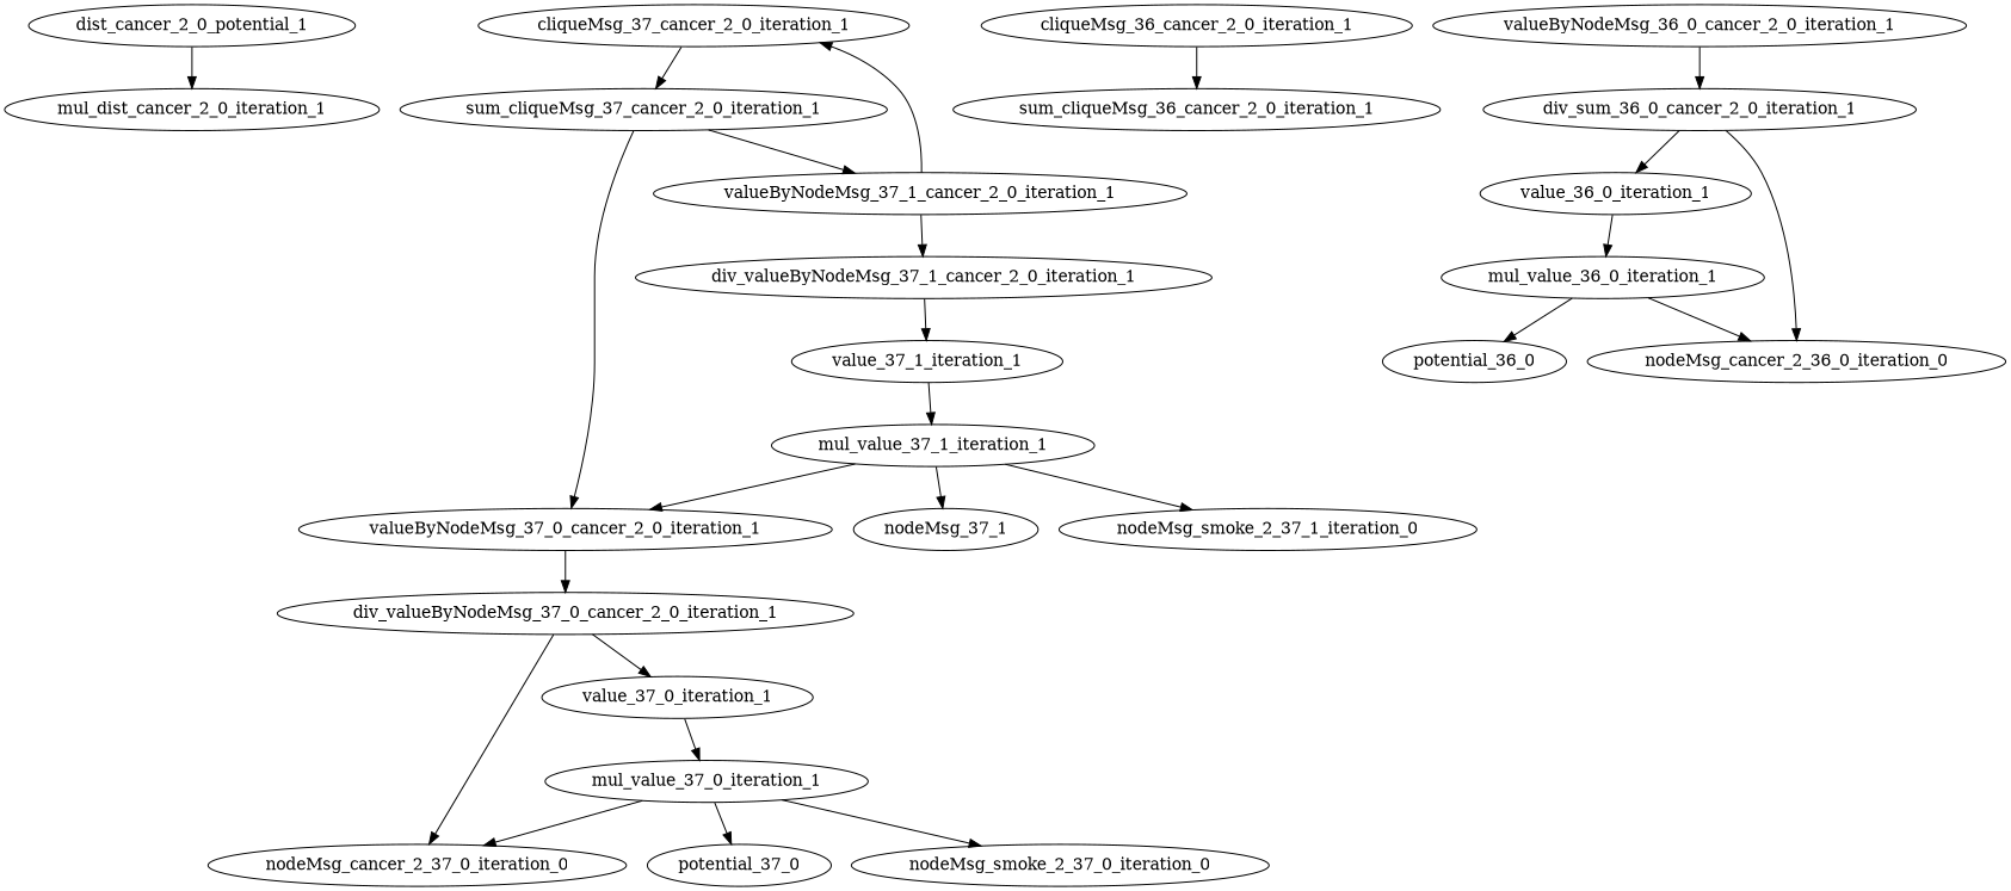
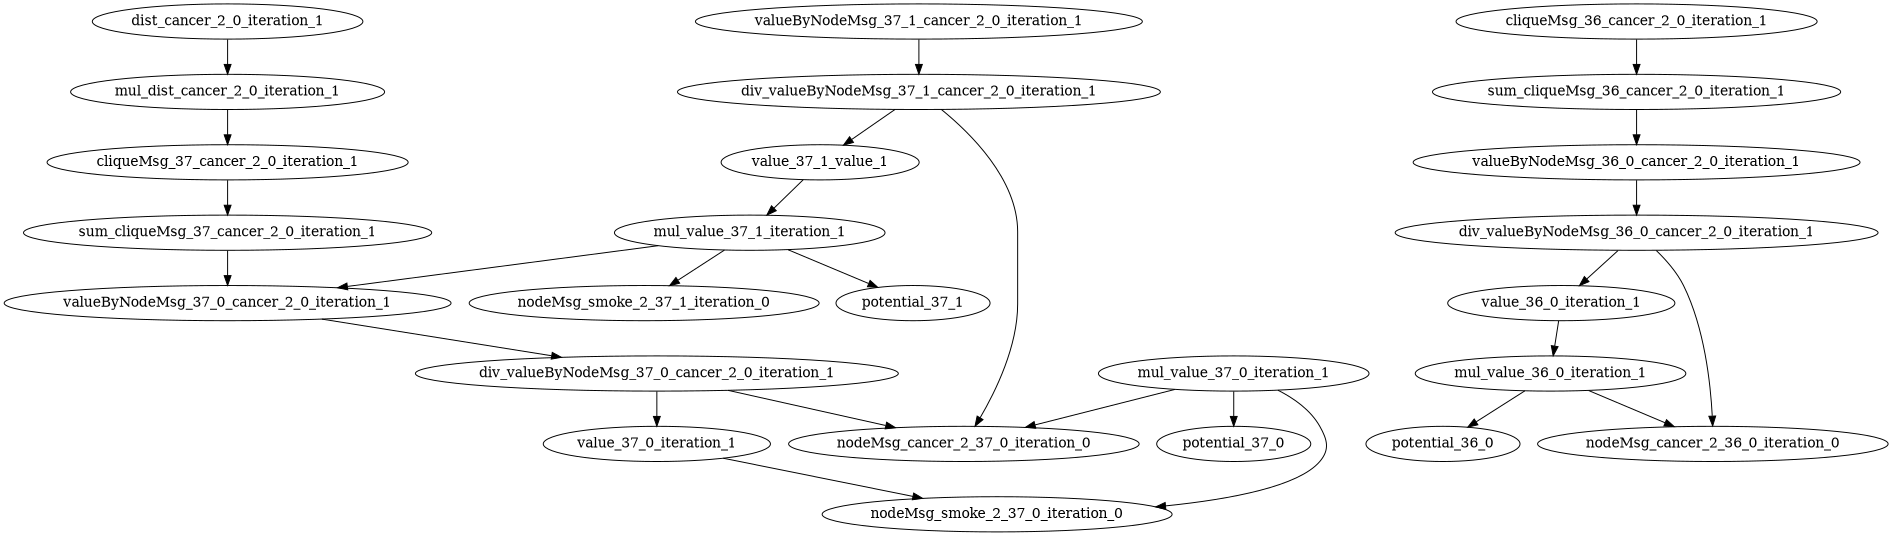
  digraph {
-   n1 [label=dist_cancer_2_0_potential_1]
+   n1 [label=dist_cancer_2_0_iteration_1]
    n2 [label=mul_dist_cancer_2_0_iteration_1]
    n3 [label=cliqueMsg_37_cancer_2_0_iteration_1]
    n4 [label=cliqueMsg_36_cancer_2_0_iteration_1]
    n5 [label=sum_cliqueMsg_36_cancer_2_0_iteration_1]
    n6 [label=sum_cliqueMsg_37_cancer_2_0_iteration_1]
    n7 [label=valueByNodeMsg_36_0_cancer_2_0_iteration_1]
-   n8 [label=div_sum_36_0_cancer_2_0_iteration_1]
+   n8 [label=div_valueByNodeMsg_36_0_cancer_2_0_iteration_1]
    n9 [label=value_36_0_iteration_1]
    n10 [label=nodeMsg_cancer_2_36_0_iteration_0]
    n11 [label=mul_value_36_0_iteration_1]
    n12 [label=potential_36_0]
    n13 [label=valueByNodeMsg_37_0_cancer_2_0_iteration_1]
    n14 [label=valueByNodeMsg_37_1_cancer_2_0_iteration_1]
    n15 [label=div_valueByNodeMsg_37_0_cancer_2_0_iteration_1]
    n16 [label=div_valueByNodeMsg_37_1_cancer_2_0_iteration_1]
    n17 [label=value_37_0_iteration_1]
    n18 [label=nodeMsg_cancer_2_37_0_iteration_0]
    n19 [label=mul_value_37_0_iteration_1]
    n20 [label=potential_37_0]
    n21 [label=nodeMsg_smoke_2_37_0_iteration_0]
-   n22 [label=value_37_1_iteration_1]
+   n22 [label=value_37_1_value_1]
    n23 [label=mul_value_37_1_iteration_1]
-   n24 [label=nodeMsg_37_1]
+   n24 [label=potential_37_1]
    n25 [label=nodeMsg_smoke_2_37_1_iteration_0]
    n1 -> n2
-   n14 -> n3
+   n2 -> n3
    n3 -> n6
    n4 -> n5
+   n5 -> n7
    n6 -> n13
-   n6 -> n14
    n7 -> n8
    n8 -> n9
    n8 -> n10
    n9 -> n11
    n11 -> n10
    n11 -> n12
    n13 -> n15
    n14 -> n16
    n15 -> n17
    n15 -> n18
+   n16 -> n18
    n16 -> n22
-   n17 -> n19
+   n17 -> n21
    n19 -> n18
    n19 -> n20
    n19 -> n21
    n22 -> n23
    n23 -> n13
    n23 -> n24
    n23 -> n25
  }
